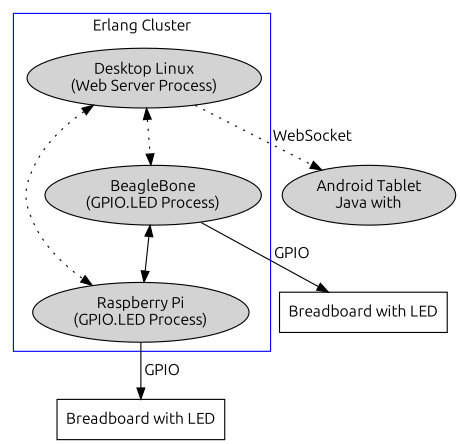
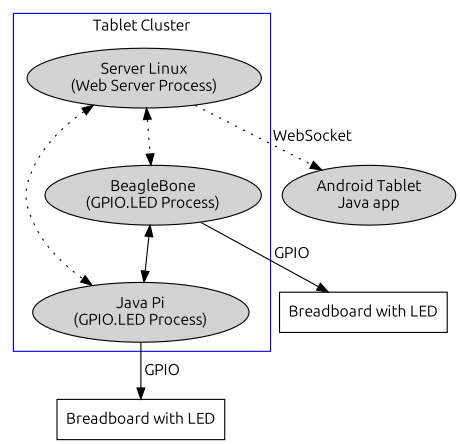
  digraph {
    fontname=Ubuntu
    node [fontname=Ubuntu style=filled]
    edge [fontname=Ubuntu style=dotted]
-   n1 [label="Desktop Linux\n(Web Server Process)"]
+   n1 [label="Server Linux\n(Web Server Process)"]
    n2 [label="BeagleBone\n(GPIO.LED Process)"]
-   n3 [label="Raspberry Pi\n(GPIO.LED Process)"]
-   n4 [label="Android Tablet\nJava with"]
+   n3 [label="Java Pi\n(GPIO.LED Process)"]
+   n4 [label="Android Tablet\nJava app"]
    n5 [label="Breadboard with LED" shape=box style=""]
    n6 [label="Breadboard with LED" shape=box style=""]
    subgraph cluster_1 {
      color=blue
-     label="Erlang Cluster"
+     label="Tablet Cluster"
      rank=same
      n1
      n2
      n3
    }
    n1 -> n2 [dir=both]
    n1 -> n3 [dir=both]
    n1 -> n4 [label=" WebSocket"]
    n2 -> n3 [dir=both style=solid]
    n2 -> n5 [label=" GPIO" style=""]
    n3 -> n6 [label=" GPIO" style=""]
  }
